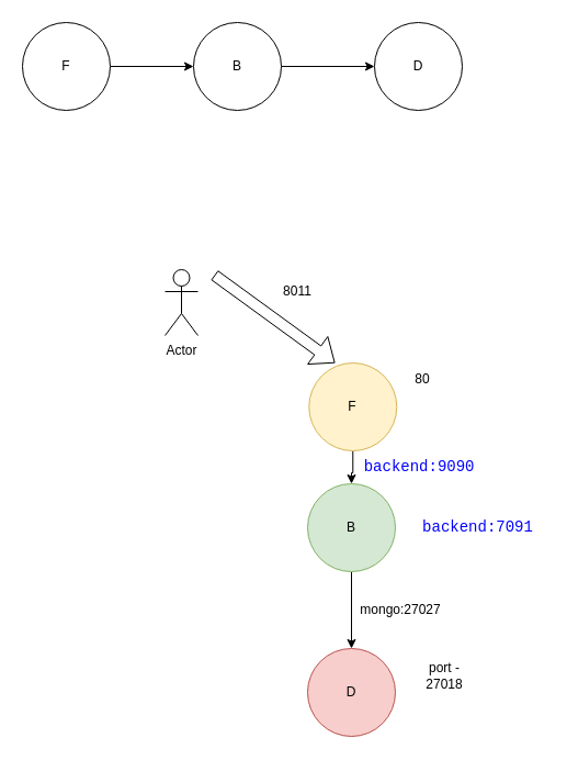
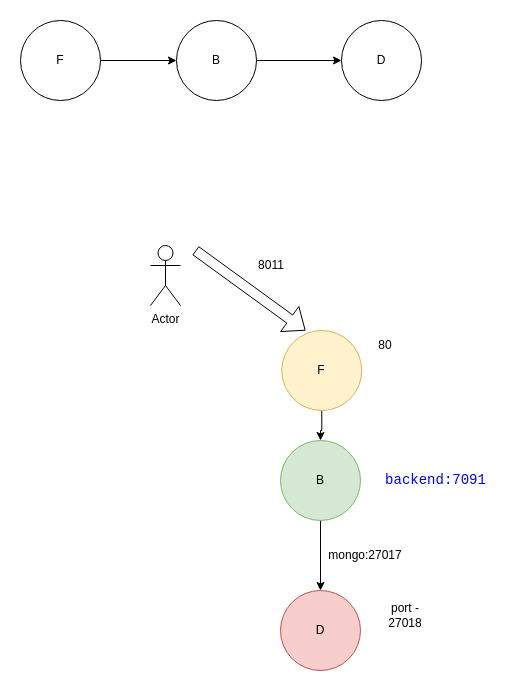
  <mxCell id="0" />
  <mxCell id="1" parent="0" />
  <mxCell id="2" value="D" style="ellipse;whiteSpace=wrap;html=1;aspect=fixed;fillColor=#f8cecc;strokeColor=#b85450;" parent="1" vertex="1"><mxGeometry x="280" y="590" width="80" height="80" as="geometry" /></mxCell>
  <mxCell id="3" value="" style="edgeStyle=orthogonalEdgeStyle;rounded=0;orthogonalLoop=1;jettySize=auto;html=1;" parent="1" source="4" target="2" edge="1"><mxGeometry relative="1" as="geometry" /></mxCell>
  <mxCell id="4" value="B" style="ellipse;whiteSpace=wrap;html=1;aspect=fixed;fillColor=#d5e8d4;strokeColor=#82b366;" parent="1" vertex="1"><mxGeometry x="280" y="440" width="80" height="80" as="geometry" /></mxCell>
  <mxCell id="5" value="" style="edgeStyle=orthogonalEdgeStyle;rounded=0;orthogonalLoop=1;jettySize=auto;html=1;" parent="1" source="6" target="4" edge="1"><mxGeometry relative="1" as="geometry" /></mxCell>
  <mxCell id="6" value="F" style="ellipse;whiteSpace=wrap;html=1;aspect=fixed;fillColor=#fff2cc;strokeColor=#d6b656;" parent="1" vertex="1"><mxGeometry x="281.27" y="330" width="80" height="80" as="geometry" /></mxCell>
  <mxCell id="7" value="port - 27018" style="text;html=1;align=center;verticalAlign=middle;whiteSpace=wrap;rounded=0;" parent="1" vertex="1"><mxGeometry x="375" y="600" width="60" height="30" as="geometry" /></mxCell>
- <mxCell id="8" value="mongo:27027" style="text;html=1;align=center;verticalAlign=middle;whiteSpace=wrap;rounded=0;" parent="1" vertex="1"><mxGeometry x="335" y="540" width="60" height="30" as="geometry" /></mxCell>
+ <mxCell id="8" value="mongo:27017" style="text;html=1;align=center;verticalAlign=middle;whiteSpace=wrap;rounded=0;" parent="1" vertex="1"><mxGeometry x="335" y="540" width="60" height="30" as="geometry" /></mxCell>
  <mxCell id="9" value="&lt;div style=&quot;background-color: rgb(255, 255, 255); font-family: Consolas, &amp;quot;Courier New&amp;quot;, monospace; font-size: 14px; line-height: 19px; white-space-collapse: preserve;&quot;&gt;&lt;span style=&quot;color: rgb(0, 0, 255);&quot;&gt;backend:7091&lt;/span&gt;&lt;/div&gt;" style="text;html=1;align=center;verticalAlign=middle;resizable=0;points=[];autosize=1;strokeColor=none;fillColor=none;" parent="1" vertex="1"><mxGeometry x="375" y="465" width="120" height="30" as="geometry" /></mxCell>
- <mxCell id="10" value="&lt;div style=&quot;background-color: rgb(255, 255, 255); font-family: Consolas, &amp;quot;Courier New&amp;quot;, monospace; font-size: 14px; line-height: 19px; white-space-collapse: preserve;&quot;&gt;&lt;span style=&quot;color: rgb(0, 0, 255);&quot;&gt;backend:9090&lt;/span&gt; &amp;nbsp;&lt;/div&gt;" style="text;html=1;align=center;verticalAlign=middle;resizable=0;points=[];autosize=1;strokeColor=none;fillColor=none;" parent="1" vertex="1"><mxGeometry x="325" y="410" width="130" height="30" as="geometry" /></mxCell>
  <mxCell id="11" value="Actor" style="shape=umlActor;verticalLabelPosition=bottom;verticalAlign=top;html=1;outlineConnect=0;" parent="1" vertex="1"><mxGeometry x="150" y="245" width="30" height="60" as="geometry" /></mxCell>
  <mxCell id="12" value="" style="shape=flexArrow;endArrow=classic;html=1;rounded=0;entryX=0.297;entryY=0;entryDx=0;entryDy=0;entryPerimeter=0;" parent="1" target="6" edge="1"><mxGeometry width="50" height="50" relative="1" as="geometry"><mxPoint x="195" y="250" as="sourcePoint" /><mxPoint x="245" y="200" as="targetPoint" /></mxGeometry></mxCell>
  <mxCell id="13" value="8011" style="text;html=1;align=center;verticalAlign=middle;whiteSpace=wrap;rounded=0;" parent="1" vertex="1"><mxGeometry x="241" y="250" width="60" height="30" as="geometry" /></mxCell>
  <mxCell id="14" value="80" style="text;html=1;align=center;verticalAlign=middle;whiteSpace=wrap;rounded=0;" parent="1" vertex="1"><mxGeometry x="355" y="330" width="60" height="30" as="geometry" /></mxCell>
  <mxCell id="15" value="" style="edgeStyle=orthogonalEdgeStyle;rounded=0;orthogonalLoop=1;jettySize=auto;html=1;" parent="1" source="16" target="18" edge="1"><mxGeometry relative="1" as="geometry" /></mxCell>
  <mxCell id="16" value="F" style="ellipse;whiteSpace=wrap;html=1;aspect=fixed;" parent="1" vertex="1"><mxGeometry x="20" y="20" width="80" height="80" as="geometry" /></mxCell>
  <mxCell id="17" value="" style="edgeStyle=orthogonalEdgeStyle;rounded=0;orthogonalLoop=1;jettySize=auto;html=1;" parent="1" source="18" target="19" edge="1"><mxGeometry relative="1" as="geometry" /></mxCell>
  <mxCell id="18" value="B" style="ellipse;whiteSpace=wrap;html=1;aspect=fixed;" parent="1" vertex="1"><mxGeometry x="176" y="20" width="80" height="80" as="geometry" /></mxCell>
  <mxCell id="19" value="D" style="ellipse;whiteSpace=wrap;html=1;aspect=fixed;" parent="1" vertex="1"><mxGeometry x="341" y="20" width="80" height="80" as="geometry" /></mxCell>
